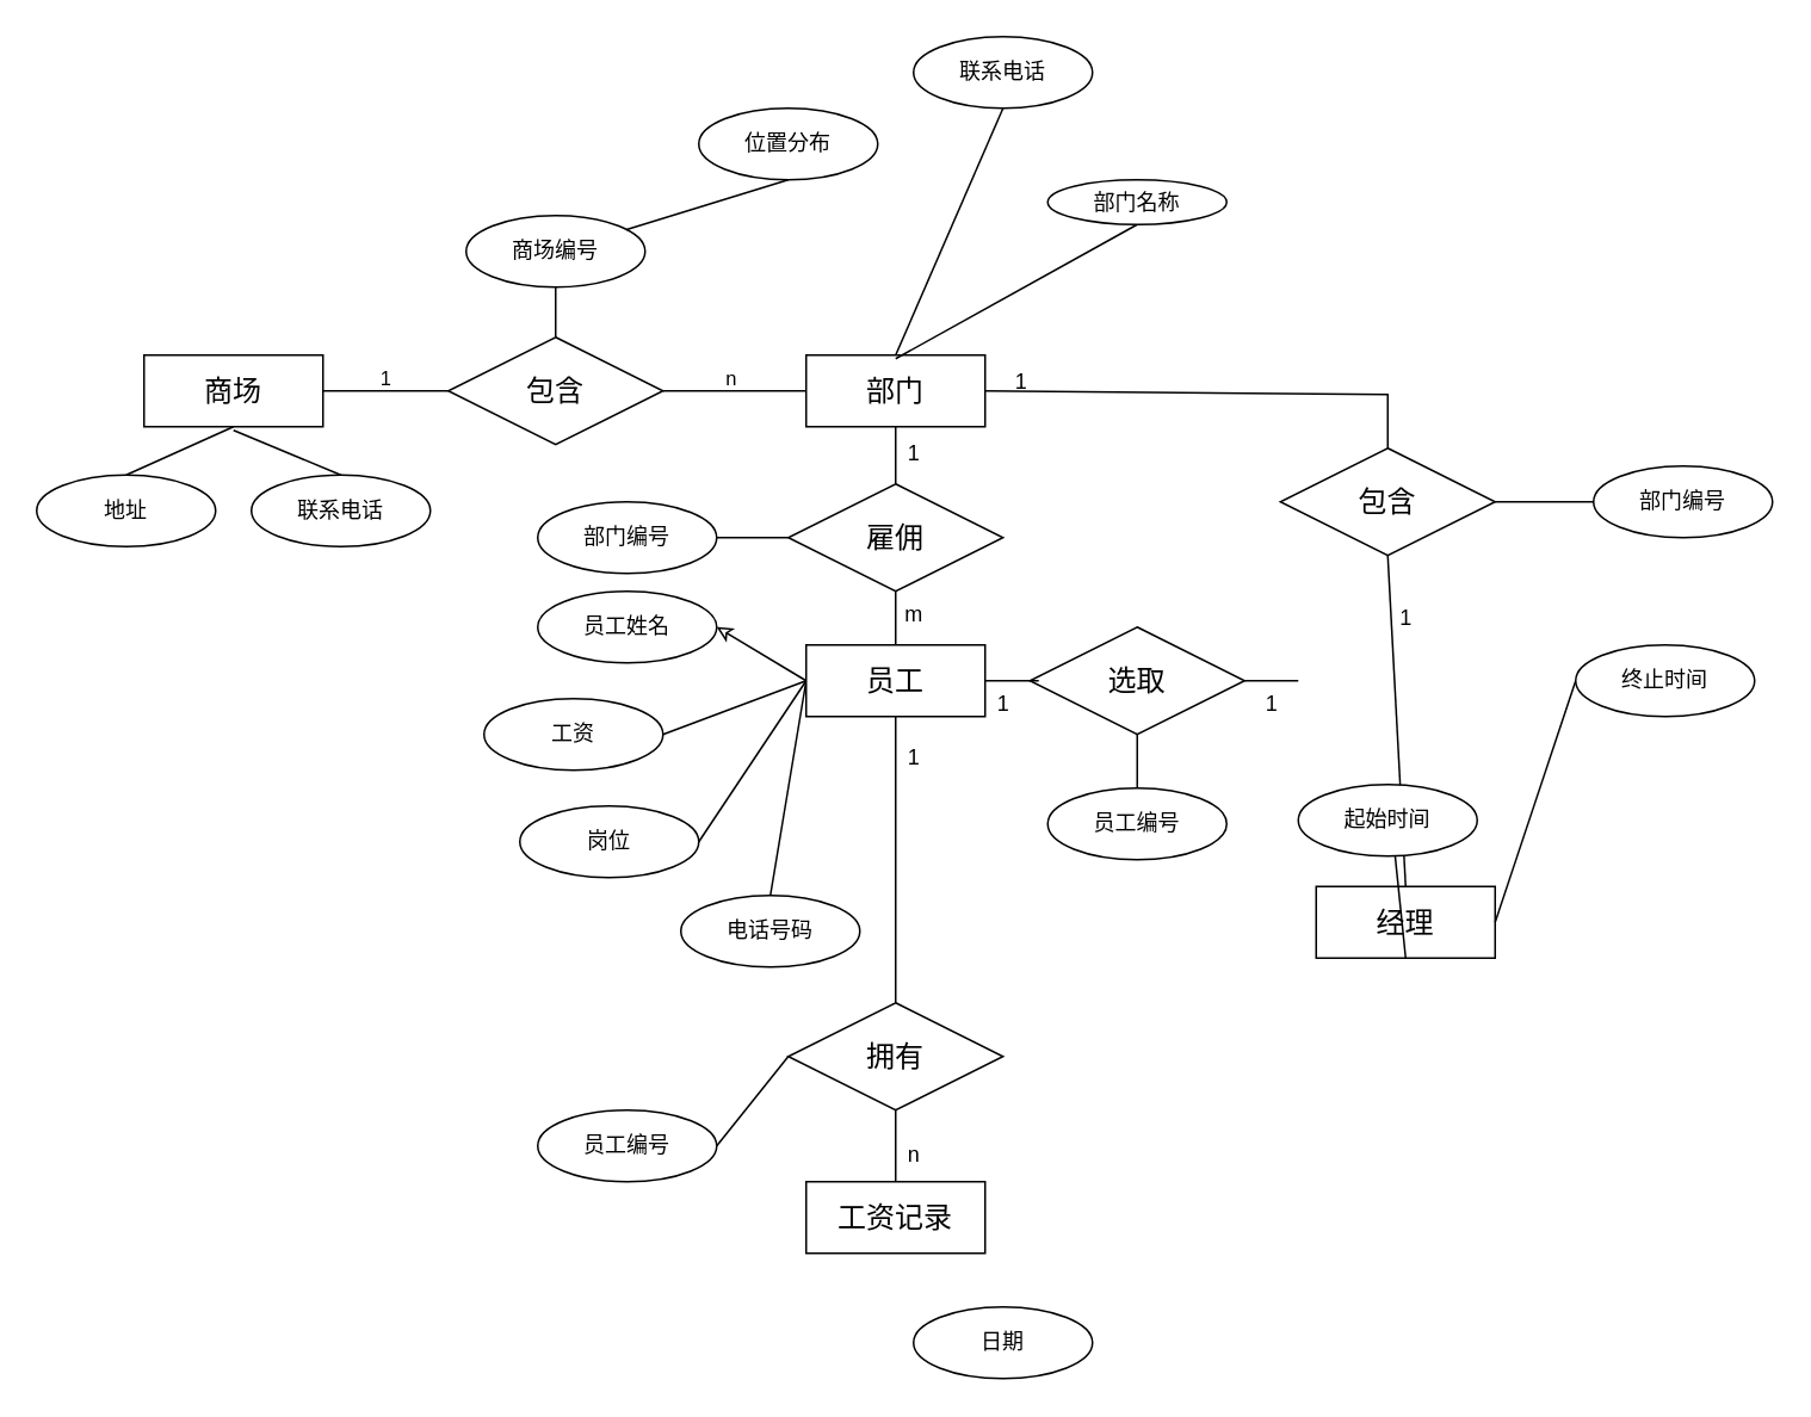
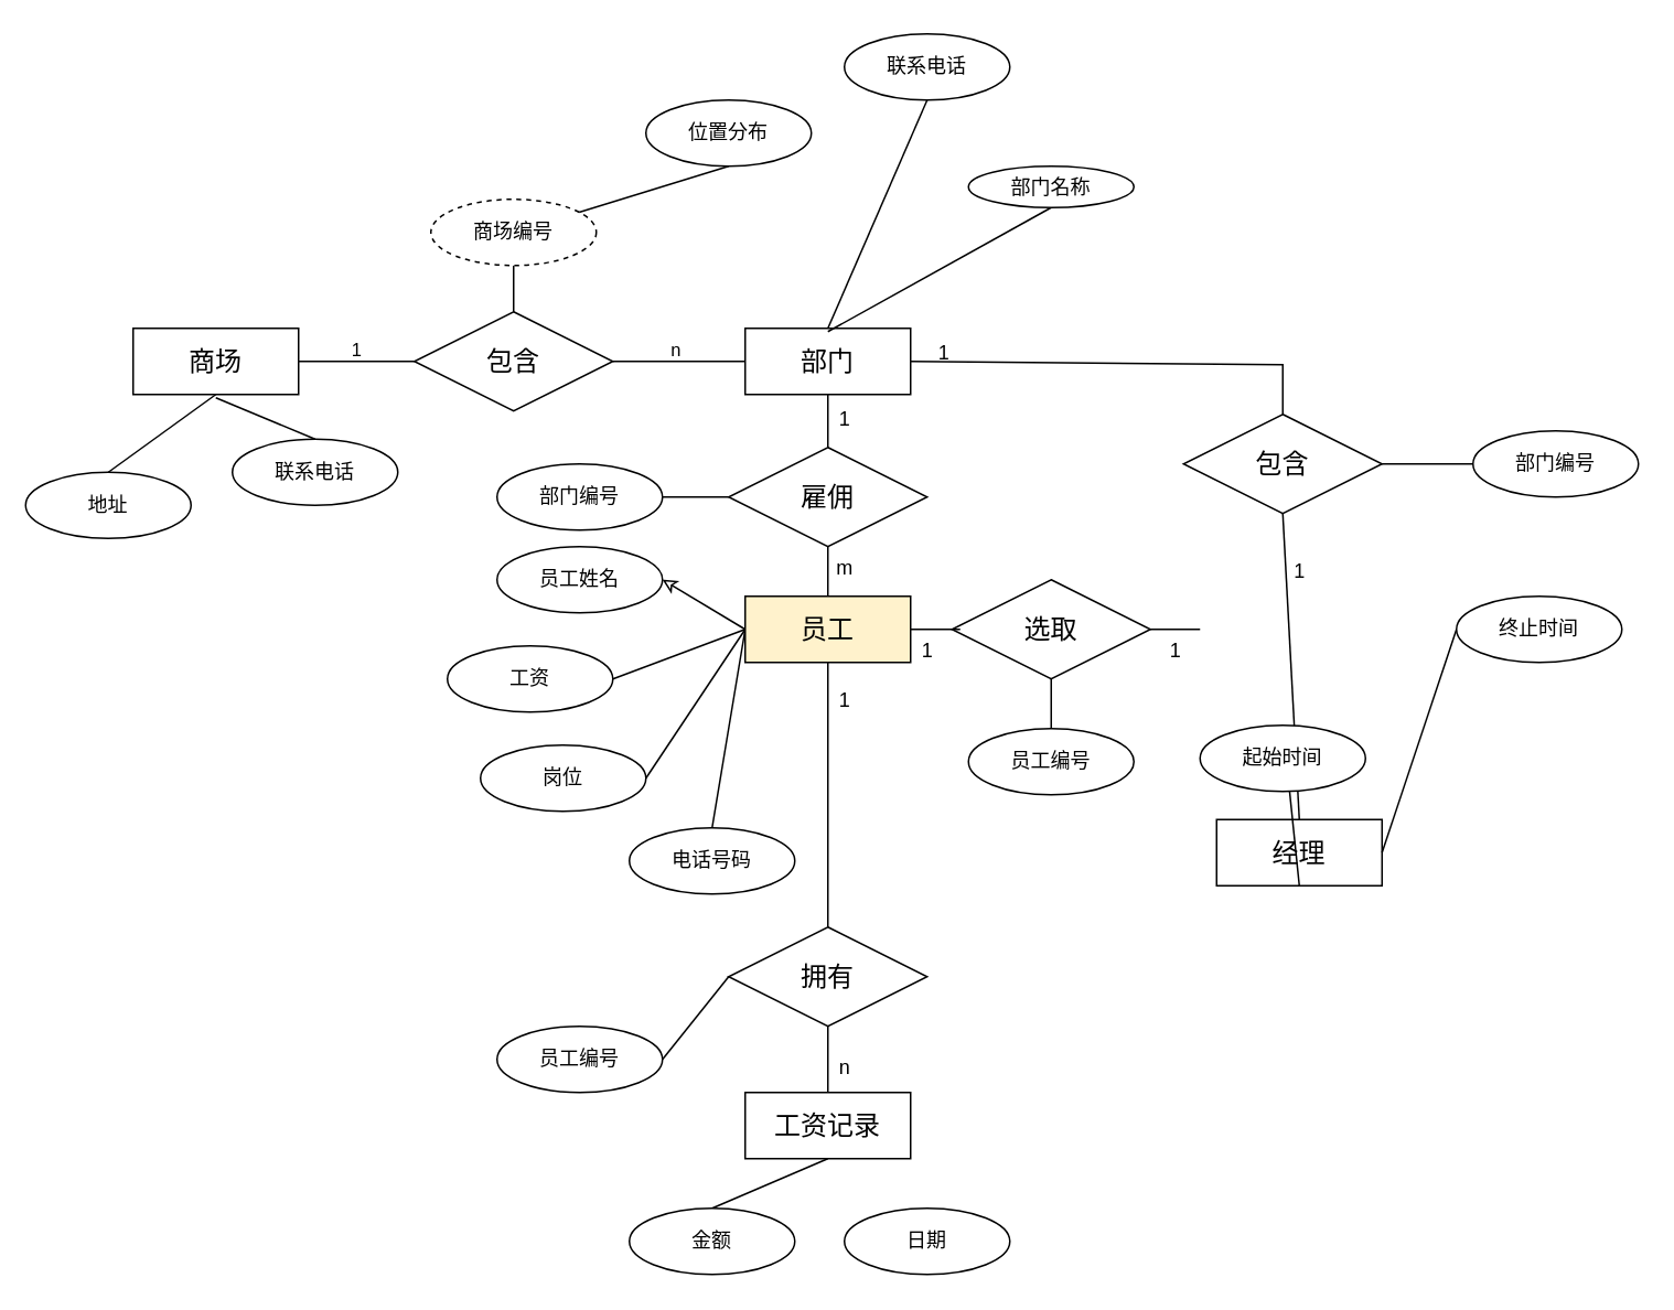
  <mxCell id="0" />
  <mxCell id="1" parent="0" />
  <mxCell id="2" style="rounded=0;orthogonalLoop=1;jettySize=auto;html=1;exitX=1;exitY=0.5;exitDx=0;exitDy=0;entryX=0;entryY=0.5;entryDx=0;entryDy=0;endArrow=none;endFill=0;" edge="1" parent="1" source="4" target="15"><mxGeometry relative="1" as="geometry" /></mxCell>
  <mxCell id="3" value="1" style="edgeLabel;html=1;align=center;verticalAlign=middle;resizable=0;points=[];" vertex="1" connectable="0" parent="2"><mxGeometry x="-0.404" relative="1" as="geometry"><mxPoint x="13" y="-8" as="offset" /></mxGeometry></mxCell>
  <mxCell id="4" value="商场" style="whiteSpace=wrap;html=1;align=center;fontSize=16;" parent="1" vertex="1"><mxGeometry x="80" y="198" width="100" height="40" as="geometry" /></mxCell>
  <mxCell id="5" value="部门" style="whiteSpace=wrap;html=1;align=center;fontSize=16;" parent="1" vertex="1"><mxGeometry x="450" y="198" width="100" height="40" as="geometry" /></mxCell>
  <mxCell id="6" value="经理" style="whiteSpace=wrap;html=1;align=center;fontSize=16;" parent="1" vertex="1"><mxGeometry x="735" y="495" width="100" height="40" as="geometry" /></mxCell>
  <mxCell id="7" style="rounded=0;orthogonalLoop=1;jettySize=auto;html=1;exitX=0;exitY=0.5;exitDx=0;exitDy=0;entryX=1;entryY=0.5;entryDx=0;entryDy=0;endArrow=classic;endFill=0;" edge="1" parent="1" source="11" target="55"><mxGeometry relative="1" as="geometry" /></mxCell>
  <mxCell id="8" style="rounded=0;orthogonalLoop=1;jettySize=auto;html=1;exitX=0;exitY=0.5;exitDx=0;exitDy=0;entryX=1;entryY=0.5;entryDx=0;entryDy=0;endArrow=none;endFill=0;" edge="1" parent="1" source="11" target="58"><mxGeometry relative="1" as="geometry" /></mxCell>
  <mxCell id="9" style="rounded=0;orthogonalLoop=1;jettySize=auto;html=1;exitX=0;exitY=0.5;exitDx=0;exitDy=0;entryX=1;entryY=0.5;entryDx=0;entryDy=0;endArrow=none;endFill=0;" edge="1" parent="1" source="11" target="56"><mxGeometry relative="1" as="geometry" /></mxCell>
  <mxCell id="10" style="rounded=0;orthogonalLoop=1;jettySize=auto;html=1;exitX=0;exitY=0.5;exitDx=0;exitDy=0;entryX=0.5;entryY=0;entryDx=0;entryDy=0;endArrow=none;endFill=0;" edge="1" parent="1" source="11" target="57"><mxGeometry relative="1" as="geometry" /></mxCell>
- <mxCell id="11" value="员工" style="whiteSpace=wrap;html=1;align=center;fontSize=16;" parent="1" vertex="1"><mxGeometry x="450" y="360" width="100" height="40" as="geometry" /></mxCell>
+ <mxCell id="11" value="员工" style="whiteSpace=wrap;html=1;align=center;fontSize=16;fillColor=#fff2cc;" parent="1" vertex="1"><mxGeometry x="450" y="360" width="100" height="40" as="geometry" /></mxCell>
  <mxCell id="12" value="工资记录" style="whiteSpace=wrap;html=1;align=center;fontSize=16;" parent="1" vertex="1"><mxGeometry x="450" y="660" width="100" height="40" as="geometry" /></mxCell>
  <mxCell id="13" style="rounded=0;orthogonalLoop=1;jettySize=auto;html=1;exitX=1;exitY=0.5;exitDx=0;exitDy=0;entryX=0;entryY=0.5;entryDx=0;entryDy=0;endArrow=none;endFill=0;" edge="1" parent="1" source="15" target="5"><mxGeometry relative="1" as="geometry" /></mxCell>
  <mxCell id="14" value="n" style="edgeLabel;html=1;align=center;verticalAlign=middle;resizable=0;points=[];" vertex="1" connectable="0" parent="13"><mxGeometry x="-0.087" y="-2" relative="1" as="geometry"><mxPoint y="-10" as="offset" /></mxGeometry></mxCell>
  <mxCell id="15" value="包含" style="shape=rhombus;perimeter=rhombusPerimeter;whiteSpace=wrap;html=1;align=center;fontSize=16;" parent="1" vertex="1"><mxGeometry x="250" y="188" width="120" height="60" as="geometry" /></mxCell>
  <mxCell id="16" style="rounded=0;orthogonalLoop=1;jettySize=auto;html=1;exitX=0.5;exitY=1;exitDx=0;exitDy=0;entryX=0.5;entryY=0;entryDx=0;entryDy=0;endArrow=none;endFill=0;" edge="1" parent="1" source="17" target="62"><mxGeometry relative="1" as="geometry" /></mxCell>
  <mxCell id="17" value="选取" style="shape=rhombus;perimeter=rhombusPerimeter;whiteSpace=wrap;html=1;align=center;fontSize=16;" parent="1" vertex="1"><mxGeometry x="575" y="350" width="120" height="60" as="geometry" /></mxCell>
  <mxCell id="18" value="雇佣" style="shape=rhombus;perimeter=rhombusPerimeter;whiteSpace=wrap;html=1;align=center;fontSize=16;" parent="1" vertex="1"><mxGeometry x="440" y="270" width="120" height="60" as="geometry" /></mxCell>
  <mxCell id="19" value="包含" style="shape=rhombus;perimeter=rhombusPerimeter;whiteSpace=wrap;html=1;align=center;fontSize=16;" parent="1" vertex="1"><mxGeometry x="715" y="250" width="120" height="60" as="geometry" /></mxCell>
  <mxCell id="20" value="拥有" style="shape=rhombus;perimeter=rhombusPerimeter;whiteSpace=wrap;html=1;align=center;fontSize=16;" parent="1" vertex="1"><mxGeometry x="440" y="560" width="120" height="60" as="geometry" /></mxCell>
  <mxCell id="21" value="" style="line;strokeWidth=1;rotatable=0;dashed=0;labelPosition=right;align=left;verticalAlign=middle;spacingTop=0;spacingLeft=6;points=[];portConstraint=eastwest;fontSize=16;" parent="1" vertex="1"><mxGeometry x="550" y="375" width="30" height="10" as="geometry" /></mxCell>
  <mxCell id="22" value="" style="line;strokeWidth=1;rotatable=0;dashed=0;labelPosition=right;align=left;verticalAlign=middle;spacingTop=0;spacingLeft=6;points=[];portConstraint=eastwest;fontSize=16;" parent="1" vertex="1"><mxGeometry x="695" y="375" width="30" height="10" as="geometry" /></mxCell>
  <mxCell id="23" value="" style="endArrow=none;html=1;rounded=0;entryX=0.5;entryY=1;entryDx=0;entryDy=0;exitX=0.5;exitY=0;exitDx=0;exitDy=0;" parent="1" source="18" target="5" edge="1"><mxGeometry width="50" height="50" relative="1" as="geometry"><mxPoint x="530" y="520" as="sourcePoint" /><mxPoint x="580" y="470" as="targetPoint" /></mxGeometry></mxCell>
  <mxCell id="24" value="" style="endArrow=none;html=1;rounded=0;entryX=0.5;entryY=1;entryDx=0;entryDy=0;exitX=0.5;exitY=0;exitDx=0;exitDy=0;" parent="1" source="11" target="18" edge="1"><mxGeometry width="50" height="50" relative="1" as="geometry"><mxPoint x="510" y="280" as="sourcePoint" /><mxPoint x="510" y="250" as="targetPoint" /></mxGeometry></mxCell>
  <mxCell id="25" value="" style="endArrow=none;html=1;rounded=0;exitX=1;exitY=0.5;exitDx=0;exitDy=0;entryX=0.5;entryY=0;entryDx=0;entryDy=0;" parent="1" source="5" target="19" edge="1"><mxGeometry width="50" height="50" relative="1" as="geometry"><mxPoint x="530" y="520" as="sourcePoint" /><mxPoint x="580" y="470" as="targetPoint" /><Array as="points"><mxPoint x="775" y="220" /></Array></mxGeometry></mxCell>
  <mxCell id="26" value="" style="endArrow=none;html=1;rounded=0;entryX=0.5;entryY=1;entryDx=0;entryDy=0;exitX=0.5;exitY=0;exitDx=0;exitDy=0;" parent="1" source="6" target="19" edge="1"><mxGeometry width="50" height="50" relative="1" as="geometry"><mxPoint x="530" y="520" as="sourcePoint" /><mxPoint x="580" y="470" as="targetPoint" /></mxGeometry></mxCell>
  <mxCell id="27" value="" style="endArrow=none;html=1;rounded=0;exitX=0.5;exitY=0;exitDx=0;exitDy=0;entryX=0.5;entryY=1;entryDx=0;entryDy=0;" parent="1" source="20" target="11" edge="1"><mxGeometry width="50" height="50" relative="1" as="geometry"><mxPoint x="530" y="420" as="sourcePoint" /><mxPoint x="580" y="370" as="targetPoint" /></mxGeometry></mxCell>
  <mxCell id="28" value="" style="endArrow=none;html=1;rounded=0;exitX=0.5;exitY=0;exitDx=0;exitDy=0;entryX=0.5;entryY=1;entryDx=0;entryDy=0;" parent="1" source="12" target="20" edge="1"><mxGeometry width="50" height="50" relative="1" as="geometry"><mxPoint x="510" y="570" as="sourcePoint" /><mxPoint x="510" y="530" as="targetPoint" /></mxGeometry></mxCell>
  <mxCell id="29" value="1" style="text;html=1;align=center;verticalAlign=middle;resizable=0;points=[];autosize=1;strokeColor=none;fillColor=none;" parent="1" vertex="1"><mxGeometry x="555" y="198" width="30" height="30" as="geometry" /></mxCell>
  <mxCell id="30" value="1" style="text;html=1;align=center;verticalAlign=middle;resizable=0;points=[];autosize=1;strokeColor=none;fillColor=none;" parent="1" vertex="1"><mxGeometry x="770" y="330" width="30" height="30" as="geometry" /></mxCell>
  <mxCell id="31" value="1" style="text;html=1;align=center;verticalAlign=middle;resizable=0;points=[];autosize=1;strokeColor=none;fillColor=none;" parent="1" vertex="1"><mxGeometry x="495" y="238" width="30" height="30" as="geometry" /></mxCell>
  <mxCell id="32" value="m" style="text;html=1;align=center;verticalAlign=middle;resizable=0;points=[];autosize=1;strokeColor=none;fillColor=none;" parent="1" vertex="1"><mxGeometry x="495" y="328" width="30" height="30" as="geometry" /></mxCell>
  <mxCell id="33" value="1" style="text;html=1;align=center;verticalAlign=middle;resizable=0;points=[];autosize=1;strokeColor=none;fillColor=none;" parent="1" vertex="1"><mxGeometry x="495" y="408" width="30" height="30" as="geometry" /></mxCell>
  <mxCell id="34" value="n" style="text;html=1;align=center;verticalAlign=middle;resizable=0;points=[];autosize=1;strokeColor=none;fillColor=none;" parent="1" vertex="1"><mxGeometry x="495" y="630" width="30" height="30" as="geometry" /></mxCell>
  <mxCell id="35" value="1" style="text;html=1;align=center;verticalAlign=middle;resizable=0;points=[];autosize=1;strokeColor=none;fillColor=none;" parent="1" vertex="1"><mxGeometry x="545" y="378" width="30" height="30" as="geometry" /></mxCell>
  <mxCell id="36" value="1" style="text;html=1;align=center;verticalAlign=middle;resizable=0;points=[];autosize=1;strokeColor=none;fillColor=none;" parent="1" vertex="1"><mxGeometry x="695" y="378" width="30" height="30" as="geometry" /></mxCell>
  <mxCell id="37" style="rounded=0;orthogonalLoop=1;jettySize=auto;html=1;exitX=0.5;exitY=1;exitDx=0;exitDy=0;entryX=0.5;entryY=0;entryDx=0;entryDy=0;endArrow=none;endFill=0;" edge="1" parent="1" source="38" target="15"><mxGeometry relative="1" as="geometry" /></mxCell>
- <mxCell id="38" value="商场编号" style="ellipse;whiteSpace=wrap;html=1;align=center;" parent="1" vertex="1"><mxGeometry x="260" y="120" width="100" height="40" as="geometry" /></mxCell>
+ <mxCell id="38" value="商场编号" style="ellipse;whiteSpace=wrap;html=1;align=center;dashed=1;" parent="1" vertex="1"><mxGeometry x="260" y="120" width="100" height="40" as="geometry" /></mxCell>
  <mxCell id="39" style="rounded=0;orthogonalLoop=1;jettySize=auto;html=1;exitX=0.5;exitY=0;exitDx=0;exitDy=0;entryX=0.5;entryY=1;entryDx=0;entryDy=0;endArrow=none;endFill=0;" edge="1" parent="1" source="40" target="4"><mxGeometry relative="1" as="geometry" /></mxCell>
- <mxCell id="40" value="地址" style="ellipse;whiteSpace=wrap;html=1;align=center;" parent="1" vertex="1"><mxGeometry x="20" y="265" width="100" height="40" as="geometry" /></mxCell>
+ <mxCell id="40" value="地址" style="ellipse;whiteSpace=wrap;html=1;align=center;" parent="1" vertex="1"><mxGeometry x="15" y="285" width="100" height="40" as="geometry" /></mxCell>
  <mxCell id="41" style="rounded=0;orthogonalLoop=1;jettySize=auto;html=1;exitX=0.5;exitY=0;exitDx=0;exitDy=0;endArrow=none;endFill=0;" edge="1" parent="1" source="42"><mxGeometry relative="1" as="geometry"><mxPoint x="130" y="240" as="targetPoint" /></mxGeometry></mxCell>
  <mxCell id="42" value="联系电话" style="ellipse;whiteSpace=wrap;html=1;align=center;" parent="1" vertex="1"><mxGeometry x="140" y="265" width="100" height="40" as="geometry" /></mxCell>
  <mxCell id="43" style="rounded=0;orthogonalLoop=1;jettySize=auto;html=1;exitX=1;exitY=0.5;exitDx=0;exitDy=0;entryX=0;entryY=0.5;entryDx=0;entryDy=0;endArrow=none;endFill=0;" edge="1" parent="1" source="44" target="18"><mxGeometry relative="1" as="geometry" /></mxCell>
  <mxCell id="44" value="部门编号" style="ellipse;whiteSpace=wrap;html=1;align=center;" parent="1" vertex="1"><mxGeometry x="300" y="280" width="100" height="40" as="geometry" /></mxCell>
  <mxCell id="45" style="rounded=0;orthogonalLoop=1;jettySize=auto;html=1;exitX=0.5;exitY=1;exitDx=0;exitDy=0;endArrow=none;endFill=0;" edge="1" parent="1" source="46"><mxGeometry relative="1" as="geometry"><mxPoint x="500" y="200" as="targetPoint" /></mxGeometry></mxCell>
  <mxCell id="46" value="部门名称" style="ellipse;whiteSpace=wrap;html=1;align=center;" parent="1" vertex="1"><mxGeometry x="585" y="100" width="100" height="25" as="geometry" /></mxCell>
  <mxCell id="47" style="rounded=0;orthogonalLoop=1;jettySize=auto;html=1;exitX=0.5;exitY=1;exitDx=0;exitDy=0;endArrow=none;endFill=0;" edge="1" parent="1" source="48" target="38"><mxGeometry relative="1" as="geometry" /></mxCell>
  <mxCell id="48" value="位置分布" style="ellipse;whiteSpace=wrap;html=1;align=center;" parent="1" vertex="1"><mxGeometry x="390" y="60" width="100" height="40" as="geometry" /></mxCell>
  <mxCell id="49" style="rounded=0;orthogonalLoop=1;jettySize=auto;html=1;exitX=0.5;exitY=1;exitDx=0;exitDy=0;entryX=0.5;entryY=0;entryDx=0;entryDy=0;endArrow=none;endFill=0;" edge="1" parent="1" source="50" target="5"><mxGeometry relative="1" as="geometry" /></mxCell>
  <mxCell id="50" value="联系电话" style="ellipse;whiteSpace=wrap;html=1;align=center;" parent="1" vertex="1"><mxGeometry x="510" y="20" width="100" height="40" as="geometry" /></mxCell>
  <mxCell id="51" style="rounded=0;orthogonalLoop=1;jettySize=auto;html=1;exitX=0;exitY=0.5;exitDx=0;exitDy=0;entryX=1;entryY=0.5;entryDx=0;entryDy=0;endArrow=none;endFill=0;" edge="1" parent="1" source="52" target="19"><mxGeometry relative="1" as="geometry" /></mxCell>
  <mxCell id="52" value="部门编号" style="ellipse;whiteSpace=wrap;html=1;align=center;" vertex="1" parent="1"><mxGeometry x="890" y="260" width="100" height="40" as="geometry" /></mxCell>
  <mxCell id="53" style="rounded=0;orthogonalLoop=1;jettySize=auto;html=1;exitX=1;exitY=0.5;exitDx=0;exitDy=0;entryX=0;entryY=0.5;entryDx=0;entryDy=0;endArrow=none;endFill=0;" edge="1" parent="1" source="54" target="20"><mxGeometry relative="1" as="geometry"><mxPoint x="420" y="600" as="targetPoint" /></mxGeometry></mxCell>
  <mxCell id="54" value="员工编号" style="ellipse;whiteSpace=wrap;html=1;align=center;" vertex="1" parent="1"><mxGeometry x="300" y="620" width="100" height="40" as="geometry" /></mxCell>
  <mxCell id="55" value="员工姓名" style="ellipse;whiteSpace=wrap;html=1;align=center;" vertex="1" parent="1"><mxGeometry x="300" y="330" width="100" height="40" as="geometry" /></mxCell>
  <mxCell id="56" value="岗位" style="ellipse;whiteSpace=wrap;html=1;align=center;" vertex="1" parent="1"><mxGeometry x="290" y="450" width="100" height="40" as="geometry" /></mxCell>
  <mxCell id="57" value="电话号码" style="ellipse;whiteSpace=wrap;html=1;align=center;" vertex="1" parent="1"><mxGeometry x="380" y="500" width="100" height="40" as="geometry" /></mxCell>
  <mxCell id="58" value="工资" style="ellipse;whiteSpace=wrap;html=1;align=center;" vertex="1" parent="1"><mxGeometry x="270" y="390" width="100" height="40" as="geometry" /></mxCell>
+ <mxCell id="59" style="rounded=0;orthogonalLoop=1;jettySize=auto;html=1;exitX=0.5;exitY=0;exitDx=0;exitDy=0;entryX=0.5;entryY=1;entryDx=0;entryDy=0;endArrow=none;endFill=0;" edge="1" parent="1" source="60" target="12"><mxGeometry relative="1" as="geometry" /></mxCell>
+ <mxCell id="60" value="金额" style="ellipse;whiteSpace=wrap;html=1;align=center;" vertex="1" parent="1"><mxGeometry x="380" y="730" width="100" height="40" as="geometry" /></mxCell>
  <mxCell id="61" value="日期" style="ellipse;whiteSpace=wrap;html=1;align=center;" vertex="1" parent="1"><mxGeometry x="510" y="730" width="100" height="40" as="geometry" /></mxCell>
  <mxCell id="62" value="员工编号" style="ellipse;whiteSpace=wrap;html=1;align=center;" vertex="1" parent="1"><mxGeometry x="585" y="440" width="100" height="40" as="geometry" /></mxCell>
  <mxCell id="63" style="rounded=0;orthogonalLoop=1;jettySize=auto;html=1;exitX=0.5;exitY=0;exitDx=0;exitDy=0;entryX=0.5;entryY=1;entryDx=0;entryDy=0;endArrow=none;endFill=0;" edge="1" parent="1" source="64" target="6"><mxGeometry relative="1" as="geometry" /></mxCell>
  <mxCell id="64" value="起始时间" style="ellipse;whiteSpace=wrap;html=1;align=center;" vertex="1" parent="1"><mxGeometry x="725" y="438" width="100" height="40" as="geometry" /></mxCell>
  <mxCell id="65" style="rounded=0;orthogonalLoop=1;jettySize=auto;html=1;exitX=0;exitY=0.5;exitDx=0;exitDy=0;entryX=1;entryY=0.5;entryDx=0;entryDy=0;endArrow=none;endFill=0;" edge="1" parent="1" source="66" target="6"><mxGeometry relative="1" as="geometry" /></mxCell>
  <mxCell id="66" value="终止时间" style="ellipse;whiteSpace=wrap;html=1;align=center;" vertex="1" parent="1"><mxGeometry x="880" y="360" width="100" height="40" as="geometry" /></mxCell>
